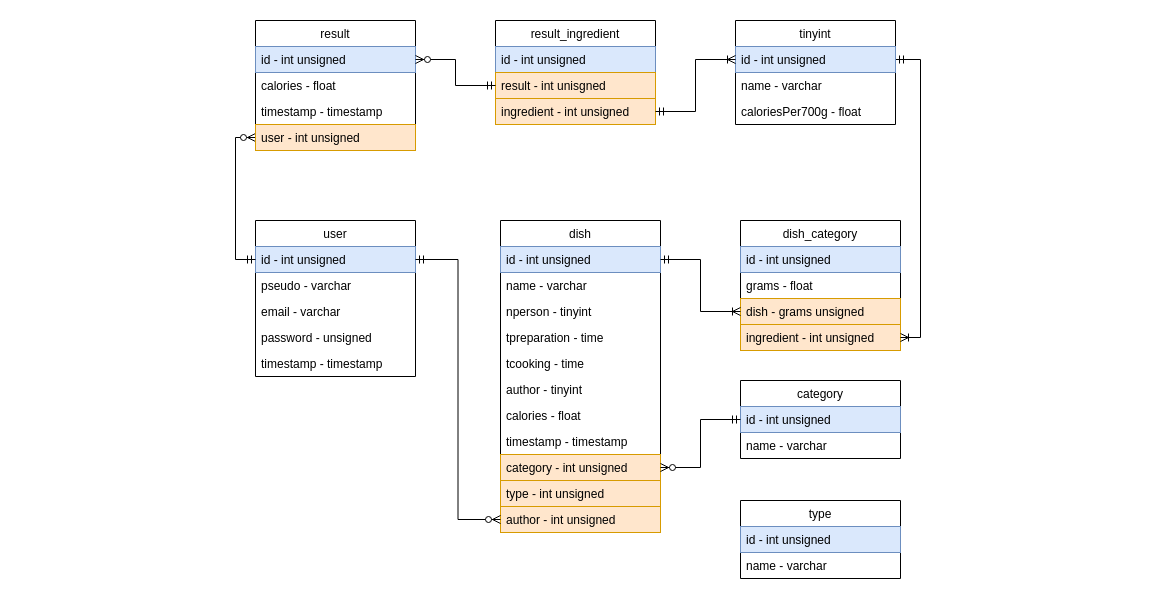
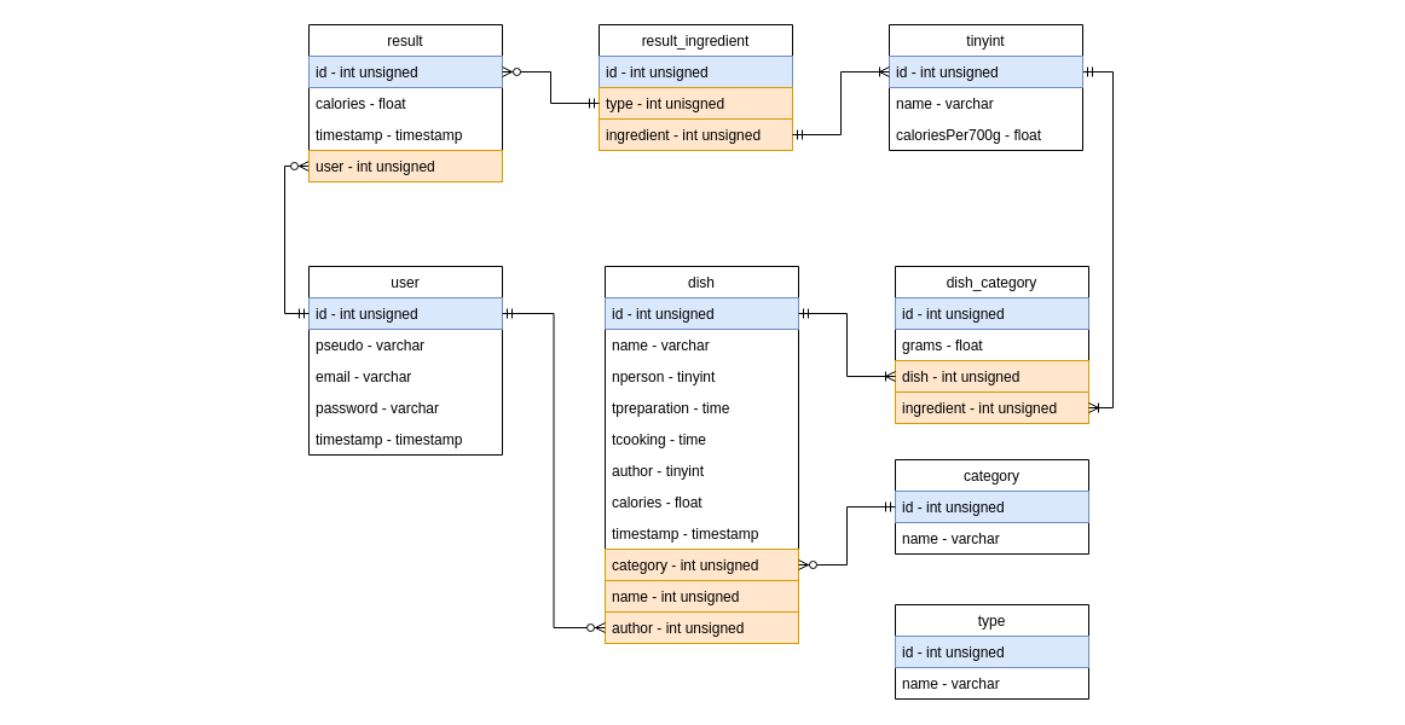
  <mxCell id="0" />
  <mxCell id="1" parent="0" />
  <mxCell id="2" value="" style="group" parent="1" vertex="1" connectable="0"><mxGeometry x="20" y="220" width="1120" height="358" as="geometry" /></mxCell>
  <mxCell id="3" value="" style="group" parent="2" vertex="1" connectable="0"><mxGeometry width="1120" height="358" as="geometry" /></mxCell>
  <mxCell id="4" value="user" style="swimlane;fontStyle=0;childLayout=stackLayout;horizontal=1;startSize=26;fillColor=none;horizontalStack=0;resizeParent=1;resizeParentMax=0;resizeLast=0;collapsible=1;marginBottom=0;" parent="3" vertex="1"><mxGeometry x="235" width="160" height="156" as="geometry" /></mxCell>
  <mxCell id="5" value="id - int unsigned" style="text;strokeColor=#6c8ebf;fillColor=#dae8fc;align=left;verticalAlign=top;spacingLeft=4;spacingRight=4;overflow=hidden;rotatable=0;points=[[0,0.5],[1,0.5]];portConstraint=eastwest;" parent="4" vertex="1"><mxGeometry y="26" width="160" height="26" as="geometry" /></mxCell>
  <mxCell id="6" value="pseudo - varchar" style="text;strokeColor=none;fillColor=none;align=left;verticalAlign=top;spacingLeft=4;spacingRight=4;overflow=hidden;rotatable=0;points=[[0,0.5],[1,0.5]];portConstraint=eastwest;" parent="4" vertex="1"><mxGeometry y="52" width="160" height="26" as="geometry" /></mxCell>
  <mxCell id="7" value="email - varchar" style="text;strokeColor=none;fillColor=none;align=left;verticalAlign=top;spacingLeft=4;spacingRight=4;overflow=hidden;rotatable=0;points=[[0,0.5],[1,0.5]];portConstraint=eastwest;" parent="4" vertex="1"><mxGeometry y="78" width="160" height="26" as="geometry" /></mxCell>
- <mxCell id="8" value="password - unsigned" style="text;strokeColor=none;fillColor=none;align=left;verticalAlign=top;spacingLeft=4;spacingRight=4;overflow=hidden;rotatable=0;points=[[0,0.5],[1,0.5]];portConstraint=eastwest;" parent="4" vertex="1"><mxGeometry y="104" width="160" height="26" as="geometry" /></mxCell>
+ <mxCell id="8" value="password - varchar" style="text;strokeColor=none;fillColor=none;align=left;verticalAlign=top;spacingLeft=4;spacingRight=4;overflow=hidden;rotatable=0;points=[[0,0.5],[1,0.5]];portConstraint=eastwest;" parent="4" vertex="1"><mxGeometry y="104" width="160" height="26" as="geometry" /></mxCell>
  <mxCell id="9" value="timestamp - timestamp" style="text;strokeColor=none;fillColor=none;align=left;verticalAlign=top;spacingLeft=4;spacingRight=4;overflow=hidden;rotatable=0;points=[[0,0.5],[1,0.5]];portConstraint=eastwest;" parent="4" vertex="1"><mxGeometry y="130" width="160" height="26" as="geometry" /></mxCell>
  <mxCell id="10" value="dish" style="swimlane;fontStyle=0;childLayout=stackLayout;horizontal=1;startSize=26;fillColor=none;horizontalStack=0;resizeParent=1;resizeParentMax=0;resizeLast=0;collapsible=1;marginBottom=0;" parent="3" vertex="1"><mxGeometry x="480" width="160" height="312" as="geometry" /></mxCell>
  <mxCell id="11" value="id - int unsigned" style="text;strokeColor=#6c8ebf;fillColor=#dae8fc;align=left;verticalAlign=top;spacingLeft=4;spacingRight=4;overflow=hidden;rotatable=0;points=[[0,0.5],[1,0.5]];portConstraint=eastwest;" parent="10" vertex="1"><mxGeometry y="26" width="160" height="26" as="geometry" /></mxCell>
  <mxCell id="12" value="name - varchar" style="text;strokeColor=none;fillColor=none;align=left;verticalAlign=top;spacingLeft=4;spacingRight=4;overflow=hidden;rotatable=0;points=[[0,0.5],[1,0.5]];portConstraint=eastwest;" parent="10" vertex="1"><mxGeometry y="52" width="160" height="26" as="geometry" /></mxCell>
  <mxCell id="13" value="nperson - tinyint" style="text;strokeColor=none;fillColor=none;align=left;verticalAlign=top;spacingLeft=4;spacingRight=4;overflow=hidden;rotatable=0;points=[[0,0.5],[1,0.5]];portConstraint=eastwest;" parent="10" vertex="1"><mxGeometry y="78" width="160" height="26" as="geometry" /></mxCell>
  <mxCell id="14" value="tpreparation - time" style="text;strokeColor=none;fillColor=none;align=left;verticalAlign=top;spacingLeft=4;spacingRight=4;overflow=hidden;rotatable=0;points=[[0,0.5],[1,0.5]];portConstraint=eastwest;" parent="10" vertex="1"><mxGeometry y="104" width="160" height="26" as="geometry" /></mxCell>
  <mxCell id="15" value="tcooking - time" style="text;strokeColor=none;fillColor=none;align=left;verticalAlign=top;spacingLeft=4;spacingRight=4;overflow=hidden;rotatable=0;points=[[0,0.5],[1,0.5]];portConstraint=eastwest;" parent="10" vertex="1"><mxGeometry y="130" width="160" height="26" as="geometry" /></mxCell>
  <mxCell id="16" value="author - tinyint" style="text;strokeColor=none;fillColor=none;align=left;verticalAlign=top;spacingLeft=4;spacingRight=4;overflow=hidden;rotatable=0;points=[[0,0.5],[1,0.5]];portConstraint=eastwest;" parent="10" vertex="1"><mxGeometry y="156" width="160" height="26" as="geometry" /></mxCell>
  <mxCell id="17" value="calories - float" style="text;strokeColor=none;fillColor=none;align=left;verticalAlign=top;spacingLeft=4;spacingRight=4;overflow=hidden;rotatable=0;points=[[0,0.5],[1,0.5]];portConstraint=eastwest;" parent="10" vertex="1"><mxGeometry y="182" width="160" height="26" as="geometry" /></mxCell>
  <mxCell id="18" value="timestamp - timestamp" style="text;strokeColor=none;fillColor=none;align=left;verticalAlign=top;spacingLeft=4;spacingRight=4;overflow=hidden;rotatable=0;points=[[0,0.5],[1,0.5]];portConstraint=eastwest;" parent="10" vertex="1"><mxGeometry y="208" width="160" height="26" as="geometry" /></mxCell>
  <mxCell id="19" value="category - int unsigned" style="text;strokeColor=#d79b00;fillColor=#ffe6cc;align=left;verticalAlign=top;spacingLeft=4;spacingRight=4;overflow=hidden;rotatable=0;points=[[0,0.5],[1,0.5]];portConstraint=eastwest;" parent="10" vertex="1"><mxGeometry y="234" width="160" height="26" as="geometry" /></mxCell>
- <mxCell id="20" value="type - int unsigned" style="text;strokeColor=#d79b00;fillColor=#ffe6cc;align=left;verticalAlign=top;spacingLeft=4;spacingRight=4;overflow=hidden;rotatable=0;points=[[0,0.5],[1,0.5]];portConstraint=eastwest;" parent="10" vertex="1"><mxGeometry y="260" width="160" height="26" as="geometry" /></mxCell>
+ <mxCell id="20" value="name - int unsigned" style="text;strokeColor=#d79b00;fillColor=#ffe6cc;align=left;verticalAlign=top;spacingLeft=4;spacingRight=4;overflow=hidden;rotatable=0;points=[[0,0.5],[1,0.5]];portConstraint=eastwest;" parent="10" vertex="1"><mxGeometry y="260" width="160" height="26" as="geometry" /></mxCell>
  <mxCell id="21" value="author - int unsigned" style="text;strokeColor=#d79b00;fillColor=#ffe6cc;align=left;verticalAlign=top;spacingLeft=4;spacingRight=4;overflow=hidden;rotatable=0;points=[[0,0.5],[1,0.5]];portConstraint=eastwest;" parent="10" vertex="1"><mxGeometry y="286" width="160" height="26" as="geometry" /></mxCell>
  <mxCell id="22" value="dish_category" style="swimlane;fontStyle=0;childLayout=stackLayout;horizontal=1;startSize=26;fillColor=none;horizontalStack=0;resizeParent=1;resizeParentMax=0;resizeLast=0;collapsible=1;marginBottom=0;" parent="3" vertex="1"><mxGeometry x="720" width="160" height="130" as="geometry" /></mxCell>
  <mxCell id="23" value="id - int unsigned" style="text;strokeColor=#6c8ebf;fillColor=#dae8fc;align=left;verticalAlign=top;spacingLeft=4;spacingRight=4;overflow=hidden;rotatable=0;points=[[0,0.5],[1,0.5]];portConstraint=eastwest;" parent="22" vertex="1"><mxGeometry y="26" width="160" height="26" as="geometry" /></mxCell>
  <mxCell id="24" value="grams - float" style="text;align=left;verticalAlign=top;spacingLeft=4;spacingRight=4;overflow=hidden;rotatable=0;points=[[0,0.5],[1,0.5]];portConstraint=eastwest;" parent="22" vertex="1"><mxGeometry y="52" width="160" height="26" as="geometry" /></mxCell>
- <mxCell id="25" value="dish - grams unsigned" style="text;strokeColor=#d79b00;fillColor=#ffe6cc;align=left;verticalAlign=top;spacingLeft=4;spacingRight=4;overflow=hidden;rotatable=0;points=[[0,0.5],[1,0.5]];portConstraint=eastwest;" parent="22" vertex="1"><mxGeometry y="78" width="160" height="26" as="geometry" /></mxCell>
+ <mxCell id="25" value="dish - int unsigned" style="text;strokeColor=#d79b00;fillColor=#ffe6cc;align=left;verticalAlign=top;spacingLeft=4;spacingRight=4;overflow=hidden;rotatable=0;points=[[0,0.5],[1,0.5]];portConstraint=eastwest;" parent="22" vertex="1"><mxGeometry y="78" width="160" height="26" as="geometry" /></mxCell>
  <mxCell id="26" value="ingredient - int unsigned" style="text;strokeColor=#d79b00;fillColor=#ffe6cc;align=left;verticalAlign=top;spacingLeft=4;spacingRight=4;overflow=hidden;rotatable=0;points=[[0,0.5],[1,0.5]];portConstraint=eastwest;" parent="22" vertex="1"><mxGeometry y="104" width="160" height="26" as="geometry" /></mxCell>
  <mxCell id="27" style="edgeStyle=orthogonalEdgeStyle;rounded=0;orthogonalLoop=1;jettySize=auto;html=1;exitX=1;exitY=0.5;exitDx=0;exitDy=0;entryX=0;entryY=0.5;entryDx=0;entryDy=0;startArrow=ERmandOne;startFill=0;endArrow=ERzeroToMany;endFill=1;" parent="3" source="5" target="21" edge="1"><mxGeometry relative="1" as="geometry" /></mxCell>
  <mxCell id="28" value="category" style="swimlane;fontStyle=0;childLayout=stackLayout;horizontal=1;startSize=26;fillColor=none;horizontalStack=0;resizeParent=1;resizeParentMax=0;resizeLast=0;collapsible=1;marginBottom=0;" parent="3" vertex="1"><mxGeometry x="720" y="160" width="160" height="78" as="geometry" /></mxCell>
  <mxCell id="29" value="id - int unsigned" style="text;strokeColor=#6c8ebf;fillColor=#dae8fc;align=left;verticalAlign=top;spacingLeft=4;spacingRight=4;overflow=hidden;rotatable=0;points=[[0,0.5],[1,0.5]];portConstraint=eastwest;" parent="28" vertex="1"><mxGeometry y="26" width="160" height="26" as="geometry" /></mxCell>
  <mxCell id="30" value="name - varchar" style="text;strokeColor=none;fillColor=none;align=left;verticalAlign=top;spacingLeft=4;spacingRight=4;overflow=hidden;rotatable=0;points=[[0,0.5],[1,0.5]];portConstraint=eastwest;" parent="28" vertex="1"><mxGeometry y="52" width="160" height="26" as="geometry" /></mxCell>
  <mxCell id="31" value="type" style="swimlane;fontStyle=0;childLayout=stackLayout;horizontal=1;startSize=26;fillColor=none;horizontalStack=0;resizeParent=1;resizeParentMax=0;resizeLast=0;collapsible=1;marginBottom=0;" parent="3" vertex="1"><mxGeometry x="720" y="280" width="160" height="78" as="geometry" /></mxCell>
  <mxCell id="32" value="id - int unsigned" style="text;strokeColor=#6c8ebf;fillColor=#dae8fc;align=left;verticalAlign=top;spacingLeft=4;spacingRight=4;overflow=hidden;rotatable=0;points=[[0,0.5],[1,0.5]];portConstraint=eastwest;" parent="31" vertex="1"><mxGeometry y="26" width="160" height="26" as="geometry" /></mxCell>
  <mxCell id="33" value="name - varchar" style="text;strokeColor=none;fillColor=none;align=left;verticalAlign=top;spacingLeft=4;spacingRight=4;overflow=hidden;rotatable=0;points=[[0,0.5],[1,0.5]];portConstraint=eastwest;" parent="31" vertex="1"><mxGeometry y="52" width="160" height="26" as="geometry" /></mxCell>
  <mxCell id="34" style="edgeStyle=orthogonalEdgeStyle;rounded=0;orthogonalLoop=1;jettySize=auto;html=1;exitX=0;exitY=0.5;exitDx=0;exitDy=0;entryX=1;entryY=0.5;entryDx=0;entryDy=0;startArrow=ERmandOne;startFill=0;endArrow=ERzeroToMany;endFill=1;" parent="3" source="29" target="19" edge="1"><mxGeometry relative="1" as="geometry" /></mxCell>
  <mxCell id="35" style="edgeStyle=orthogonalEdgeStyle;rounded=0;orthogonalLoop=1;jettySize=auto;html=1;exitX=1;exitY=0.5;exitDx=0;exitDy=0;entryX=0;entryY=0.5;entryDx=0;entryDy=0;startArrow=ERmandOne;startFill=0;endArrow=ERoneToMany;endFill=0;" parent="3" source="11" target="25" edge="1"><mxGeometry relative="1" as="geometry" /></mxCell>
  <mxCell id="36" value="result_ingredient" style="swimlane;fontStyle=0;childLayout=stackLayout;horizontal=1;startSize=26;fillColor=none;horizontalStack=0;resizeParent=1;resizeParentMax=0;resizeLast=0;collapsible=1;marginBottom=0;" vertex="1" parent="1"><mxGeometry x="495" width="160" height="104" as="geometry" y="20" /></mxCell>
  <mxCell id="37" value="id - int unsigned" style="text;strokeColor=#6c8ebf;fillColor=#dae8fc;align=left;verticalAlign=top;spacingLeft=4;spacingRight=4;overflow=hidden;rotatable=0;points=[[0,0.5],[1,0.5]];portConstraint=eastwest;fontColor=#000000;" vertex="1" parent="36"><mxGeometry y="26" width="160" height="26" as="geometry" /></mxCell>
- <mxCell id="38" value="result - int unisgned" style="text;strokeColor=#d79b00;fillColor=#ffe6cc;align=left;verticalAlign=top;spacingLeft=4;spacingRight=4;overflow=hidden;rotatable=0;points=[[0,0.5],[1,0.5]];portConstraint=eastwest;" vertex="1" parent="36"><mxGeometry y="52" width="160" height="26" as="geometry" /></mxCell>
+ <mxCell id="38" value="type - int unisgned" style="text;strokeColor=#d79b00;fillColor=#ffe6cc;align=left;verticalAlign=top;spacingLeft=4;spacingRight=4;overflow=hidden;rotatable=0;points=[[0,0.5],[1,0.5]];portConstraint=eastwest;" vertex="1" parent="36"><mxGeometry y="52" width="160" height="26" as="geometry" /></mxCell>
  <mxCell id="39" value="ingredient - int unsigned" style="text;strokeColor=#d79b00;fillColor=#ffe6cc;align=left;verticalAlign=top;spacingLeft=4;spacingRight=4;overflow=hidden;rotatable=0;points=[[0,0.5],[1,0.5]];portConstraint=eastwest;" vertex="1" parent="36"><mxGeometry y="78" width="160" height="26" as="geometry" /></mxCell>
  <mxCell id="40" style="edgeStyle=orthogonalEdgeStyle;rounded=0;orthogonalLoop=1;jettySize=auto;html=1;exitX=0;exitY=0.5;exitDx=0;exitDy=0;entryX=0;entryY=0.5;entryDx=0;entryDy=0;endArrow=ERzeroToMany;endFill=1;startArrow=ERmandOne;startFill=0;" parent="1" source="5" target="45" edge="1"><mxGeometry relative="1" as="geometry" /></mxCell>
  <mxCell id="41" value="result" style="swimlane;fontStyle=0;childLayout=stackLayout;horizontal=1;startSize=26;fillColor=none;horizontalStack=0;resizeParent=1;resizeParentMax=0;resizeLast=0;collapsible=1;marginBottom=0;" parent="1" vertex="1"><mxGeometry x="255" width="160" height="130" as="geometry" y="20" /></mxCell>
  <mxCell id="42" value="id - int unsigned" style="text;strokeColor=#6c8ebf;fillColor=#dae8fc;align=left;verticalAlign=top;spacingLeft=4;spacingRight=4;overflow=hidden;rotatable=0;points=[[0,0.5],[1,0.5]];portConstraint=eastwest;fontColor=#000000;" parent="41" vertex="1"><mxGeometry y="26" width="160" height="26" as="geometry" /></mxCell>
  <mxCell id="43" value="calories - float" style="text;strokeColor=none;fillColor=none;align=left;verticalAlign=top;spacingLeft=4;spacingRight=4;overflow=hidden;rotatable=0;points=[[0,0.5],[1,0.5]];portConstraint=eastwest;" parent="41" vertex="1"><mxGeometry y="52" width="160" height="26" as="geometry" /></mxCell>
  <mxCell id="44" value="timestamp - timestamp" style="text;strokeColor=none;fillColor=none;align=left;verticalAlign=top;spacingLeft=4;spacingRight=4;overflow=hidden;rotatable=0;points=[[0,0.5],[1,0.5]];portConstraint=eastwest;" parent="41" vertex="1"><mxGeometry y="78" width="160" height="26" as="geometry" /></mxCell>
  <mxCell id="45" value="user - int unsigned" style="text;strokeColor=#d79b00;fillColor=#ffe6cc;align=left;verticalAlign=top;spacingLeft=4;spacingRight=4;overflow=hidden;rotatable=0;points=[[0,0.5],[1,0.5]];portConstraint=eastwest;" parent="41" vertex="1"><mxGeometry y="104" width="160" height="26" as="geometry" /></mxCell>
  <mxCell id="46" style="edgeStyle=orthogonalEdgeStyle;rounded=0;orthogonalLoop=1;jettySize=auto;html=1;exitX=1;exitY=0.5;exitDx=0;exitDy=0;entryX=1;entryY=0.5;entryDx=0;entryDy=0;startArrow=ERmandOne;startFill=0;endArrow=ERoneToMany;endFill=0;" parent="1" source="48" target="26" edge="1"><mxGeometry relative="1" as="geometry" /></mxCell>
  <mxCell id="47" value="tinyint" style="swimlane;fontStyle=0;childLayout=stackLayout;horizontal=1;startSize=26;fillColor=none;horizontalStack=0;resizeParent=1;resizeParentMax=0;resizeLast=0;collapsible=1;marginBottom=0;" parent="1" vertex="1"><mxGeometry x="735" width="160" height="104" as="geometry" y="20" /></mxCell>
  <mxCell id="48" value="id - int unsigned" style="text;strokeColor=#6c8ebf;fillColor=#dae8fc;align=left;verticalAlign=top;spacingLeft=4;spacingRight=4;overflow=hidden;rotatable=0;points=[[0,0.5],[1,0.5]];portConstraint=eastwest;" parent="47" vertex="1"><mxGeometry y="26" width="160" height="26" as="geometry" /></mxCell>
  <mxCell id="49" value="name - varchar" style="text;strokeColor=none;fillColor=none;align=left;verticalAlign=top;spacingLeft=4;spacingRight=4;overflow=hidden;rotatable=0;points=[[0,0.5],[1,0.5]];portConstraint=eastwest;" parent="47" vertex="1"><mxGeometry y="52" width="160" height="26" as="geometry" /></mxCell>
  <mxCell id="50" value="caloriesPer700g - float" style="text;strokeColor=none;fillColor=none;align=left;verticalAlign=top;spacingLeft=4;spacingRight=4;overflow=hidden;rotatable=0;points=[[0,0.5],[1,0.5]];portConstraint=eastwest;" parent="47" vertex="1"><mxGeometry y="78" width="160" height="26" as="geometry" /></mxCell>
  <mxCell id="51" style="edgeStyle=orthogonalEdgeStyle;rounded=0;orthogonalLoop=1;jettySize=auto;html=1;exitX=1;exitY=0.5;exitDx=0;exitDy=0;entryX=0;entryY=0.5;entryDx=0;entryDy=0;endArrow=ERmandOne;endFill=0;startArrow=ERzeroToMany;startFill=1;" edge="1" parent="1" source="42" target="38"><mxGeometry relative="1" as="geometry" /></mxCell>
  <mxCell id="52" style="edgeStyle=orthogonalEdgeStyle;rounded=0;orthogonalLoop=1;jettySize=auto;html=1;exitX=0;exitY=0.5;exitDx=0;exitDy=0;entryX=1;entryY=0.5;entryDx=0;entryDy=0;startArrow=ERoneToMany;startFill=0;endArrow=ERmandOne;endFill=0;" edge="1" parent="1" source="48" target="39"><mxGeometry relative="1" as="geometry" /></mxCell>
